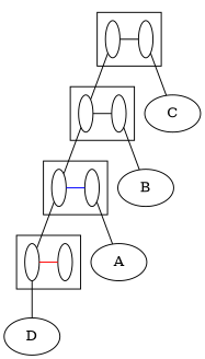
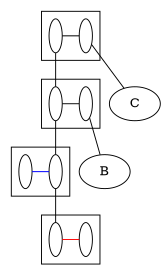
  digraph {
    compound=True
    node [fillcolor=white fixedsize=True]
    edge [arrowhead=none]
    n1 [label=" " width=0.2]
    n2 [label=" " width=0.2]
    n3 [label=" " width=0.2]
    n4 [label=" " width=0.2]
    n5 [label=" " width=0.2]
    n6 [label=" " width=0.2]
    n7 [label=" " width=0.2]
    n8 [label=" " width=0.2]
    C [fillcolor="" fixedsize=""]
    B [fillcolor="" fixedsize=""]
-   A [fillcolor="" fixedsize=""]
-   D [fillcolor="" fixedsize=""]
    subgraph cluster_1 {
      subgraph sub_2 {
        rank=same
        n1
        n2
      }
    }
    subgraph cluster_3 {
      subgraph sub_4 {
        rank=same
        n3
        n4
      }
    }
    subgraph cluster_5 {
      subgraph sub_6 {
        rank=same
        n5
        n6
      }
    }
    subgraph cluster_7 {
      subgraph sub_8 {
        rank=same
        n7
        n8
      }
    }
    n1 -> n3
    n2 -> n1 [color=black]
    n2 -> C
    n3 -> n5
    n4 -> n3 [color=black]
    n4 -> B
    n5 -> n7
    n6 -> n5 [color=blue]
-   n6 -> A
    n7 -> n8 [color=red]
-   n7 -> D
  }
